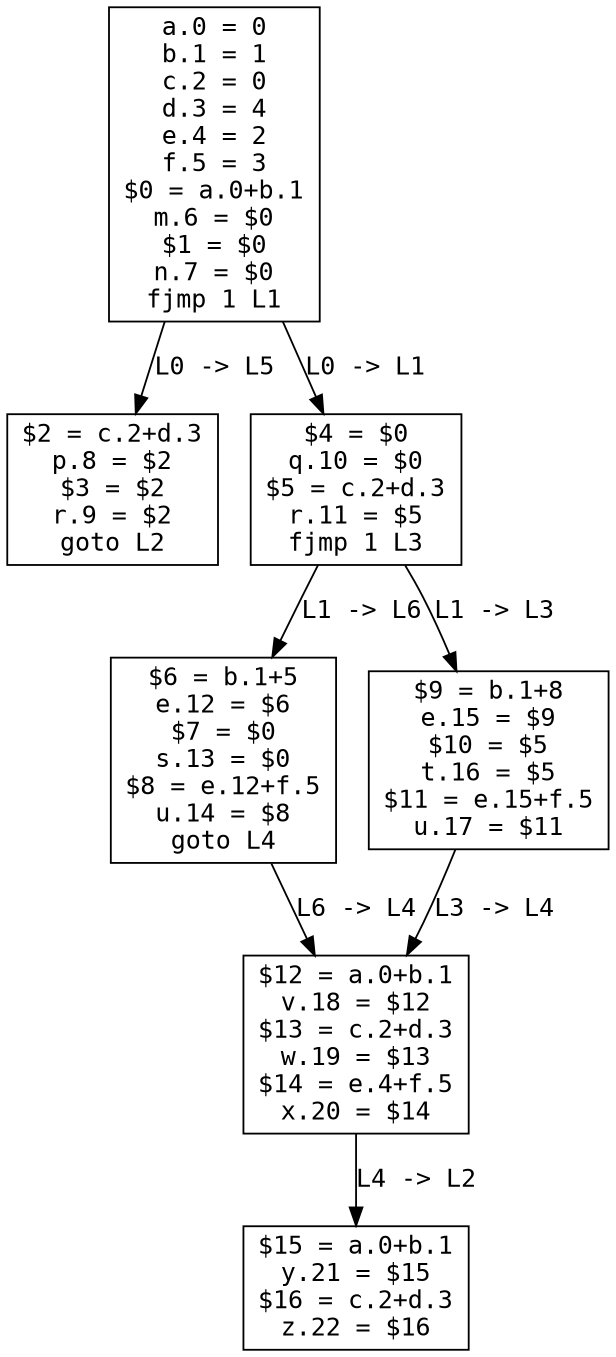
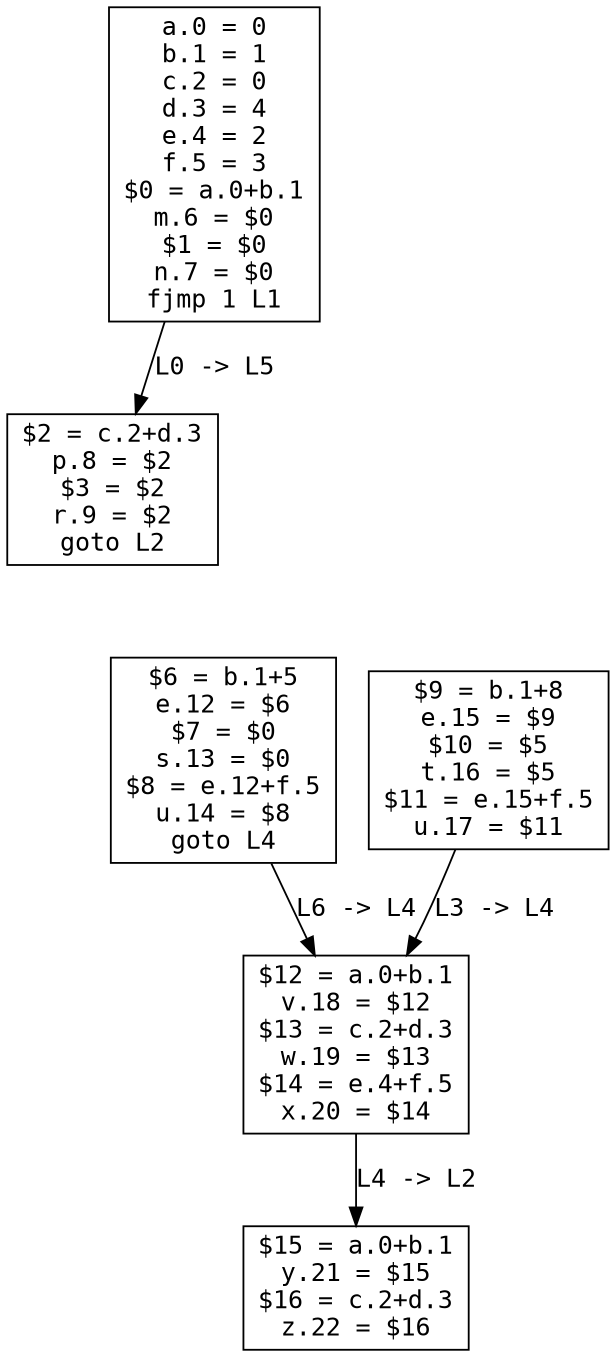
  digraph {
    fontname="DejaVu Sans Mono"
    node [fontname="DejaVu Sans Mono" shape=rectangle]
    edge [fontname="DejaVu Sans Mono"]
    n1 [label="a.0 = 0\nb.1 = 1\nc.2 = 0\nd.3 = 4\ne.4 = 2\nf.5 = 3\n$0 = a.0+b.1\nm.6 = $0\n$1 = $0\nn.7 = $0\nfjmp 1 L1"]
    n2 [label="$2 = c.2+d.3\np.8 = $2\n$3 = $2\nr.9 = $2\ngoto L2"]
-   n3 [label="$4 = $0\nq.10 = $0\n$5 = c.2+d.3\nr.11 = $5\nfjmp 1 L3"]
    n4 [label="$6 = b.1+5\ne.12 = $6\n$7 = $0\ns.13 = $0\n$8 = e.12+f.5\nu.14 = $8\ngoto L4"]
    n5 [label="$9 = b.1+8\ne.15 = $9\n$10 = $5\nt.16 = $5\n$11 = e.15+f.5\nu.17 = $11"]
    n6 [label="$15 = a.0+b.1\ny.21 = $15\n$16 = c.2+d.3\nz.22 = $16"]
    n7 [label="$12 = a.0+b.1\nv.18 = $12\n$13 = c.2+d.3\nw.19 = $13\n$14 = e.4+f.5\nx.20 = $14"]
    n1 -> n2 [label="L0 -> L5"]
-   n1 -> n3 [label="L0 -> L1"]
-   n3 -> n4 [label="L1 -> L6"]
-   n3 -> n5 [label="L1 -> L3"]
    n4 -> n7 [label="L6 -> L4"]
    n5 -> n7 [label="L3 -> L4"]
    n7 -> n6 [label="L4 -> L2"]
  }
